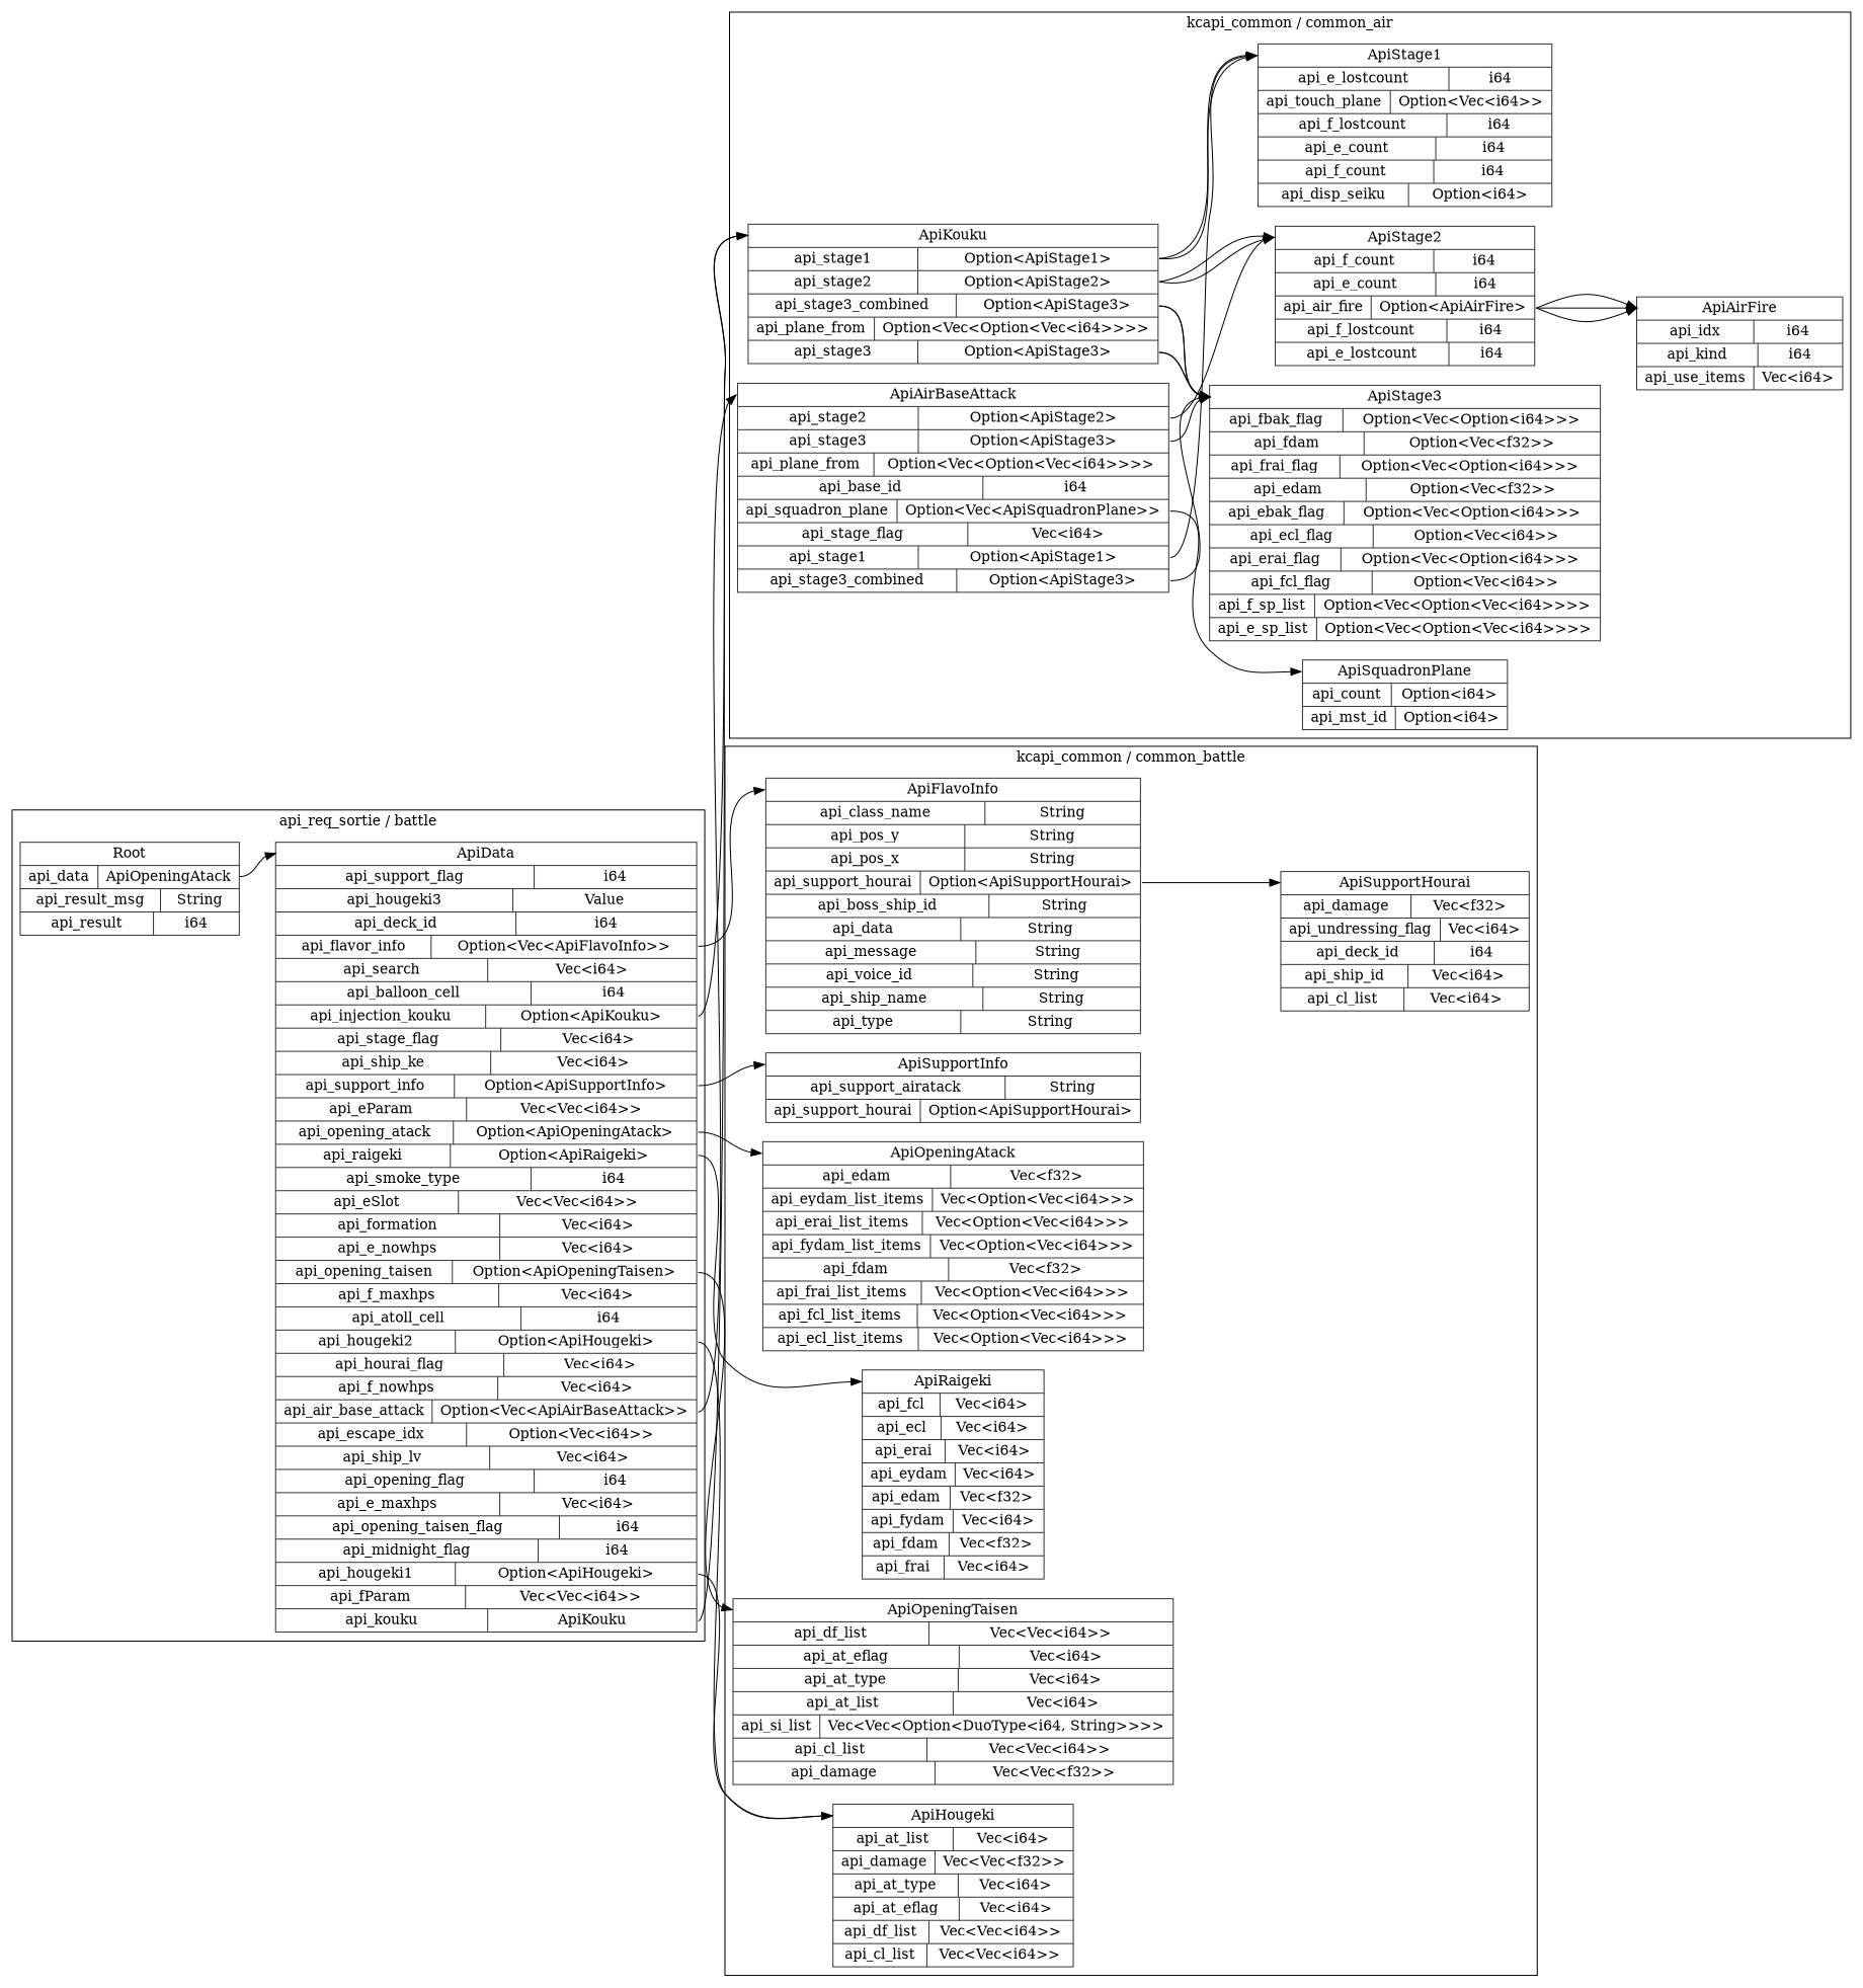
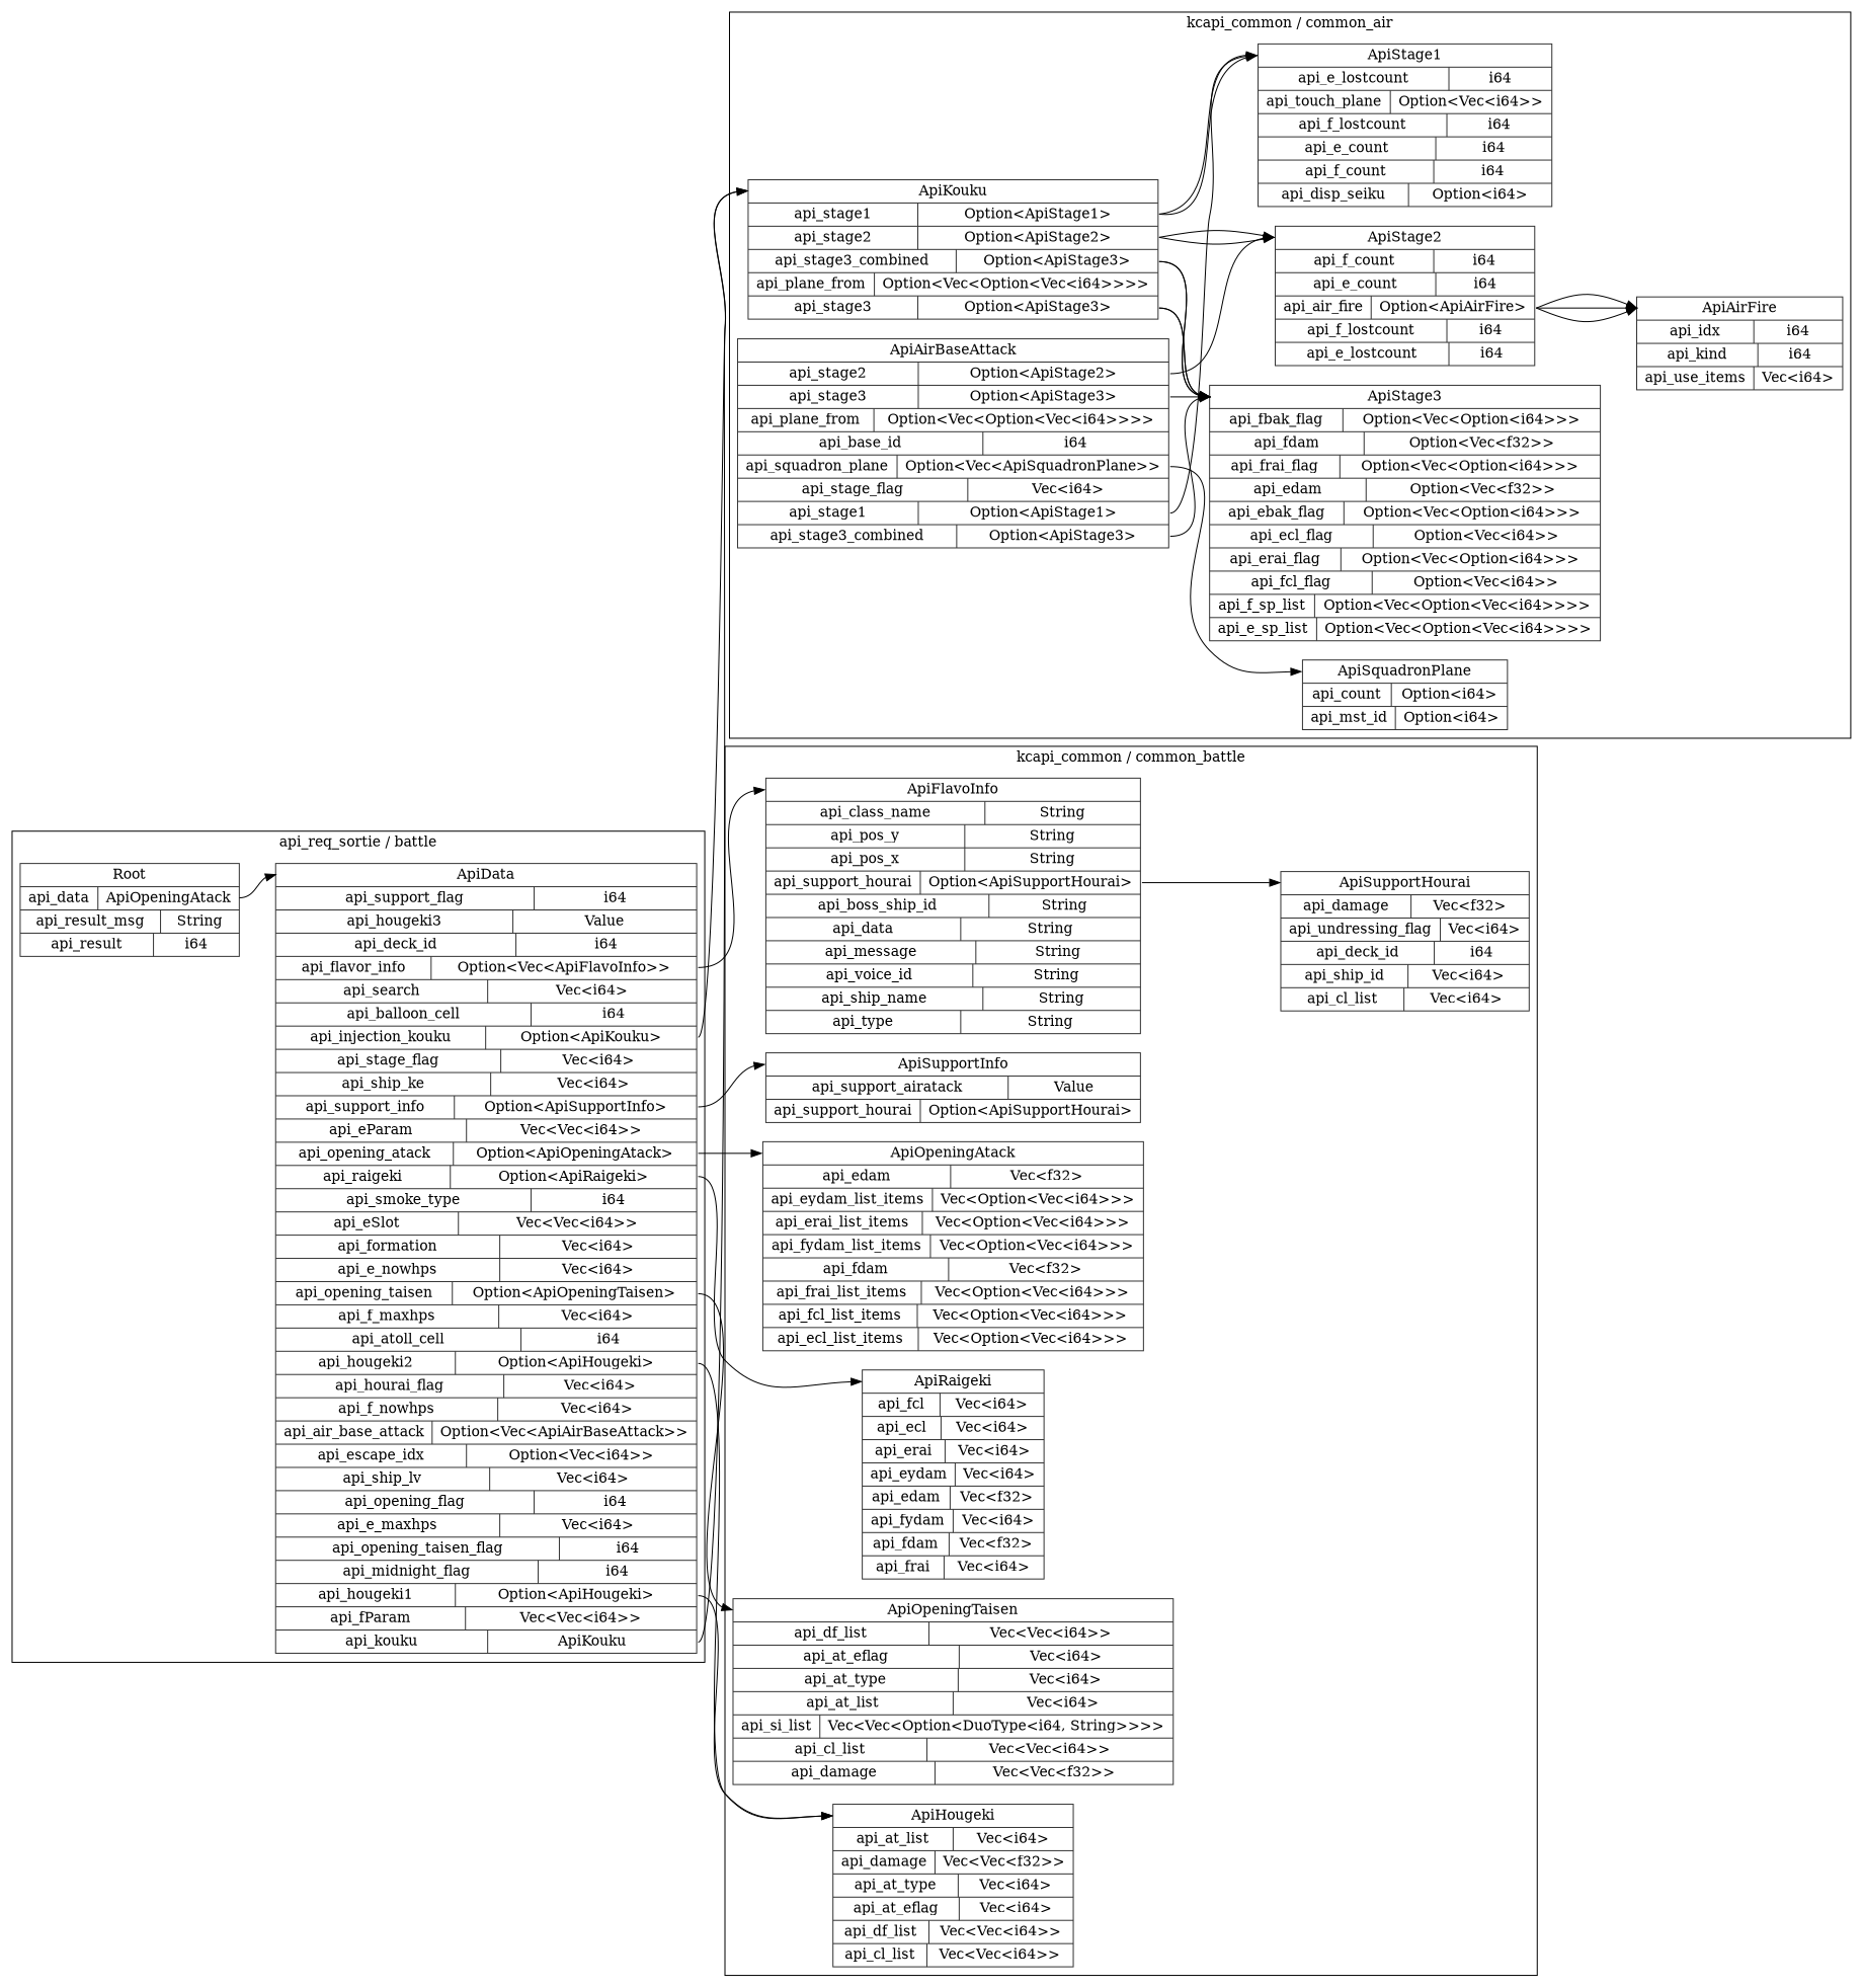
  digraph {
    rankdir=LR
    node [color=gray20 shape=record style=solid]
    edge [headport="ApiStage3:w" tailport="api_stage1:e"]
    n1 [label="<ApiData> ApiData  | { api_support_flag | <api_support_flag> i64 } | { api_hougeki3 | <api_hougeki3> Value } | { api_deck_id | <api_deck_id> i64 } | { api_flavor_info | <api_flavor_info> Option\<Vec\<ApiFlavoInfo\>\> } | { api_search | <api_search> Vec\<i64\> } | { api_balloon_cell | <api_balloon_cell> i64 } | { api_injection_kouku | <api_injection_kouku> Option\<ApiKouku\> } | { api_stage_flag | <api_stage_flag> Vec\<i64\> } | { api_ship_ke | <api_ship_ke> Vec\<i64\> } | { api_support_info | <api_support_info> Option\<ApiSupportInfo\> } | { api_eParam | <api_eParam> Vec\<Vec\<i64\>\> } | { api_opening_atack | <api_opening_atack> Option\<ApiOpeningAtack\> } | { api_raigeki | <api_raigeki> Option\<ApiRaigeki\> } | { api_smoke_type | <api_smoke_type> i64 } | { api_eSlot | <api_eSlot> Vec\<Vec\<i64\>\> } | { api_formation | <api_formation> Vec\<i64\> } | { api_e_nowhps | <api_e_nowhps> Vec\<i64\> } | { api_opening_taisen | <api_opening_taisen> Option\<ApiOpeningTaisen\> } | { api_f_maxhps | <api_f_maxhps> Vec\<i64\> } | { api_atoll_cell | <api_atoll_cell> i64 } | { api_hougeki2 | <api_hougeki2> Option\<ApiHougeki\> } | { api_hourai_flag | <api_hourai_flag> Vec\<i64\> } | { api_f_nowhps | <api_f_nowhps> Vec\<i64\> } | { api_air_base_attack | <api_air_base_attack> Option\<Vec\<ApiAirBaseAttack\>\> } | { api_escape_idx | <api_escape_idx> Option\<Vec\<i64\>\> } | { api_ship_lv | <api_ship_lv> Vec\<i64\> } | { api_opening_flag | <api_opening_flag> i64 } | { api_e_maxhps | <api_e_maxhps> Vec\<i64\> } | { api_opening_taisen_flag | <api_opening_taisen_flag> i64 } | { api_midnight_flag | <api_midnight_flag> i64 } | { api_hougeki1 | <api_hougeki1> Option\<ApiHougeki\> } | { api_fParam | <api_fParam> Vec\<Vec\<i64\>\> } | { api_kouku | <api_kouku> ApiKouku }"]
    n2 [label="<Root> Root  | { api_data | <api_data> ApiOpeningAtack } | { api_result_msg | <api_result_msg> String } | { api_result | <api_result> i64 }"]
    n3 [label="<ApiKouku> ApiKouku  | { api_stage1 | <api_stage1> Option\<ApiStage1\> } | { api_stage2 | <api_stage2> Option\<ApiStage2\> } | { api_stage3_combined | <api_stage3_combined> Option\<ApiStage3\> } | { api_plane_from | <api_plane_from> Option\<Vec\<Option\<Vec\<i64\>\>\>\> } | { api_stage3 | <api_stage3> Option\<ApiStage3\> }"]
    n4 [label="<ApiStage1> ApiStage1  | { api_e_lostcount | <api_e_lostcount> i64 } | { api_touch_plane | <api_touch_plane> Option\<Vec\<i64\>\> } | { api_f_lostcount | <api_f_lostcount> i64 } | { api_e_count | <api_e_count> i64 } | { api_f_count | <api_f_count> i64 } | { api_disp_seiku | <api_disp_seiku> Option\<i64\> }"]
    n5 [label="<ApiStage2> ApiStage2  | { api_f_count | <api_f_count> i64 } | { api_e_count | <api_e_count> i64 } | { api_air_fire | <api_air_fire> Option\<ApiAirFire\> } | { api_f_lostcount | <api_f_lostcount> i64 } | { api_e_lostcount | <api_e_lostcount> i64 }"]
    n6 [label="<ApiStage3> ApiStage3  | { api_fbak_flag | <api_fbak_flag> Option\<Vec\<Option\<i64\>\>\> } | { api_fdam | <api_fdam> Option\<Vec\<f32\>\> } | { api_frai_flag | <api_frai_flag> Option\<Vec\<Option\<i64\>\>\> } | { api_edam | <api_edam> Option\<Vec\<f32\>\> } | { api_ebak_flag | <api_ebak_flag> Option\<Vec\<Option\<i64\>\>\> } | { api_ecl_flag | <api_ecl_flag> Option\<Vec\<i64\>\> } | { api_erai_flag | <api_erai_flag> Option\<Vec\<Option\<i64\>\>\> } | { api_fcl_flag | <api_fcl_flag> Option\<Vec\<i64\>\> } | { api_f_sp_list | <api_f_sp_list> Option\<Vec\<Option\<Vec\<i64\>\>\>\> } | { api_e_sp_list | <api_e_sp_list> Option\<Vec\<Option\<Vec\<i64\>\>\>\> }"]
    n7 [label="<ApiAirFire> ApiAirFire  | { api_idx | <api_idx> i64 } | { api_kind | <api_kind> i64 } | { api_use_items | <api_use_items> Vec\<i64\> }"]
    n8 [label="<ApiAirBaseAttack> ApiAirBaseAttack  | { api_stage2 | <api_stage2> Option\<ApiStage2\> } | { api_stage3 | <api_stage3> Option\<ApiStage3\> } | { api_plane_from | <api_plane_from> Option\<Vec\<Option\<Vec\<i64\>\>\>\> } | { api_base_id | <api_base_id> i64 } | { api_squadron_plane | <api_squadron_plane> Option\<Vec\<ApiSquadronPlane\>\> } | { api_stage_flag | <api_stage_flag> Vec\<i64\> } | { api_stage1 | <api_stage1> Option\<ApiStage1\> } | { api_stage3_combined | <api_stage3_combined> Option\<ApiStage3\> }"]
    n9 [label="<ApiSquadronPlane> ApiSquadronPlane  | { api_count | <api_count> Option\<i64\> } | { api_mst_id | <api_mst_id> Option\<i64\> }"]
    n10 [label="<ApiFlavoInfo> ApiFlavoInfo  | { api_class_name | <api_class_name> String } | { api_pos_y | <api_pos_y> String } | { api_pos_x | <api_pos_x> String } | { api_support_hourai | <api_support_hourai> Option\<ApiSupportHourai\> } | { api_boss_ship_id | <api_boss_ship_id> String } | { api_data | <api_data> String } | { api_message | <api_message> String } | { api_voice_id | <api_voice_id> String } | { api_ship_name | <api_ship_name> String } | { api_type | <api_type> String }"]
    n11 [label="<ApiSupportHourai> ApiSupportHourai  | { api_damage | <api_damage> Vec\<f32\> } | { api_undressing_flag | <api_undressing_flag> Vec\<i64\> } | { api_deck_id | <api_deck_id> i64 } | { api_ship_id | <api_ship_id> Vec\<i64\> } | { api_cl_list | <api_cl_list> Vec\<i64\> }"]
-   n12 [label="<ApiSupportInfo> ApiSupportInfo  | { api_support_airatack | <api_support_airatack> String } | { api_support_hourai | <api_support_hourai> Option\<ApiSupportHourai\> }"]
+   n12 [label="<ApiSupportInfo> ApiSupportInfo  | { api_support_airatack | <api_support_airatack> Value } | { api_support_hourai | <api_support_hourai> Option\<ApiSupportHourai\> }"]
    n13 [label="<ApiOpeningAtack> ApiOpeningAtack  | { api_edam | <api_edam> Vec\<f32\> } | { api_eydam_list_items | <api_eydam_list_items> Vec\<Option\<Vec\<i64\>\>\> } | { api_erai_list_items | <api_erai_list_items> Vec\<Option\<Vec\<i64\>\>\> } | { api_fydam_list_items | <api_fydam_list_items> Vec\<Option\<Vec\<i64\>\>\> } | { api_fdam | <api_fdam> Vec\<f32\> } | { api_frai_list_items | <api_frai_list_items> Vec\<Option\<Vec\<i64\>\>\> } | { api_fcl_list_items | <api_fcl_list_items> Vec\<Option\<Vec\<i64\>\>\> } | { api_ecl_list_items | <api_ecl_list_items> Vec\<Option\<Vec\<i64\>\>\> }"]
    n14 [label="<ApiRaigeki> ApiRaigeki  | { api_fcl | <api_fcl> Vec\<i64\> } | { api_ecl | <api_ecl> Vec\<i64\> } | { api_erai | <api_erai> Vec\<i64\> } | { api_eydam | <api_eydam> Vec\<i64\> } | { api_edam | <api_edam> Vec\<f32\> } | { api_fydam | <api_fydam> Vec\<i64\> } | { api_fdam | <api_fdam> Vec\<f32\> } | { api_frai | <api_frai> Vec\<i64\> }"]
    n15 [label="<ApiOpeningTaisen> ApiOpeningTaisen  | { api_df_list | <api_df_list> Vec\<Vec\<i64\>\> } | { api_at_eflag | <api_at_eflag> Vec\<i64\> } | { api_at_type | <api_at_type> Vec\<i64\> } | { api_at_list | <api_at_list> Vec\<i64\> } | { api_si_list | <api_si_list> Vec\<Vec\<Option\<DuoType\<i64, String\>\>\>\> } | { api_cl_list | <api_cl_list> Vec\<Vec\<i64\>\> } | { api_damage | <api_damage> Vec\<Vec\<f32\>\> }"]
    n16 [label="<ApiHougeki> ApiHougeki  | { api_at_list | <api_at_list> Vec\<i64\> } | { api_damage | <api_damage> Vec\<Vec\<f32\>\> } | { api_at_type | <api_at_type> Vec\<i64\> } | { api_at_eflag | <api_at_eflag> Vec\<i64\> } | { api_df_list | <api_df_list> Vec\<Vec\<i64\>\> } | { api_cl_list | <api_cl_list> Vec\<Vec\<i64\>\> }"]
    subgraph cluster_1 {
      label="api_req_sortie / battle"
      n1
      n2
    }
    subgraph cluster_2 {
      label="kcapi_common / common_air"
      n3
      n4
      n5
      n6
      n7
      n8
      n9
    }
    subgraph cluster_3 {
      label="kcapi_common / common_battle"
      n10
      n11
      n12
      n13
      n14
      n15
      n16
    }
    n1 -> n3 [headport="ApiKouku:w" tailport="api_injection_kouku:e"]
    n1 -> n3 [headport="ApiKouku:w" tailport="api_kouku:e"]
-   n1 -> n8 [headport="ApiAirBaseAttack:w" tailport="api_air_base_attack:e"]
    n1 -> n10 [headport="ApiFlavoInfo:w" tailport="api_flavor_info:e"]
    n1 -> n12 [headport="ApiSupportInfo:w" tailport="api_support_info:e"]
    n1 -> n13 [headport="ApiOpeningAtack:w" tailport="api_opening_atack:e"]
    n1 -> n14 [headport="ApiRaigeki:w" tailport="api_raigeki:e"]
    n1 -> n15 [headport="ApiOpeningTaisen:w" tailport="api_opening_taisen:e"]
    n1 -> n16 [headport="ApiHougeki:w" tailport="api_hougeki2:e"]
    n1 -> n16 [headport="ApiHougeki:w" tailport="api_hougeki1:e"]
    n2 -> n1 [headport="ApiData:w" tailport="api_data:e"]
    n3 -> n4 [headport="ApiStage1:w"]
    n3 -> n4 [headport="ApiStage1:w"]
    n3 -> n5 [headport="ApiStage2:w" tailport="api_stage2:e"]
    n3 -> n5 [headport="ApiStage2:w" tailport="api_stage2:e"]
    n3 -> n6 [tailport="api_stage3_combined:e"]
    n3 -> n6 [tailport="api_stage3:e"]
    n3 -> n6 [tailport="api_stage3_combined:e"]
    n3 -> n6 [tailport="api_stage3:e"]
    n5 -> n7 [headport="ApiAirFire:w" tailport="api_air_fire:e"]
    n5 -> n7 [headport="ApiAirFire:w" tailport="api_air_fire:e"]
    n5 -> n7 [headport="ApiAirFire:w" tailport="api_air_fire:e"]
    n8 -> n4 [headport="ApiStage1:w"]
    n8 -> n5 [headport="ApiStage2:w" tailport="api_stage2:e"]
    n8 -> n6 [tailport="api_stage3:e"]
    n8 -> n6 [tailport="api_stage3_combined:e"]
    n8 -> n9 [headport="ApiSquadronPlane:w" tailport="api_squadron_plane:e"]
    n10 -> n11 [headport="ApiSupportHourai:w" tailport="api_support_hourai:e"]
  }
